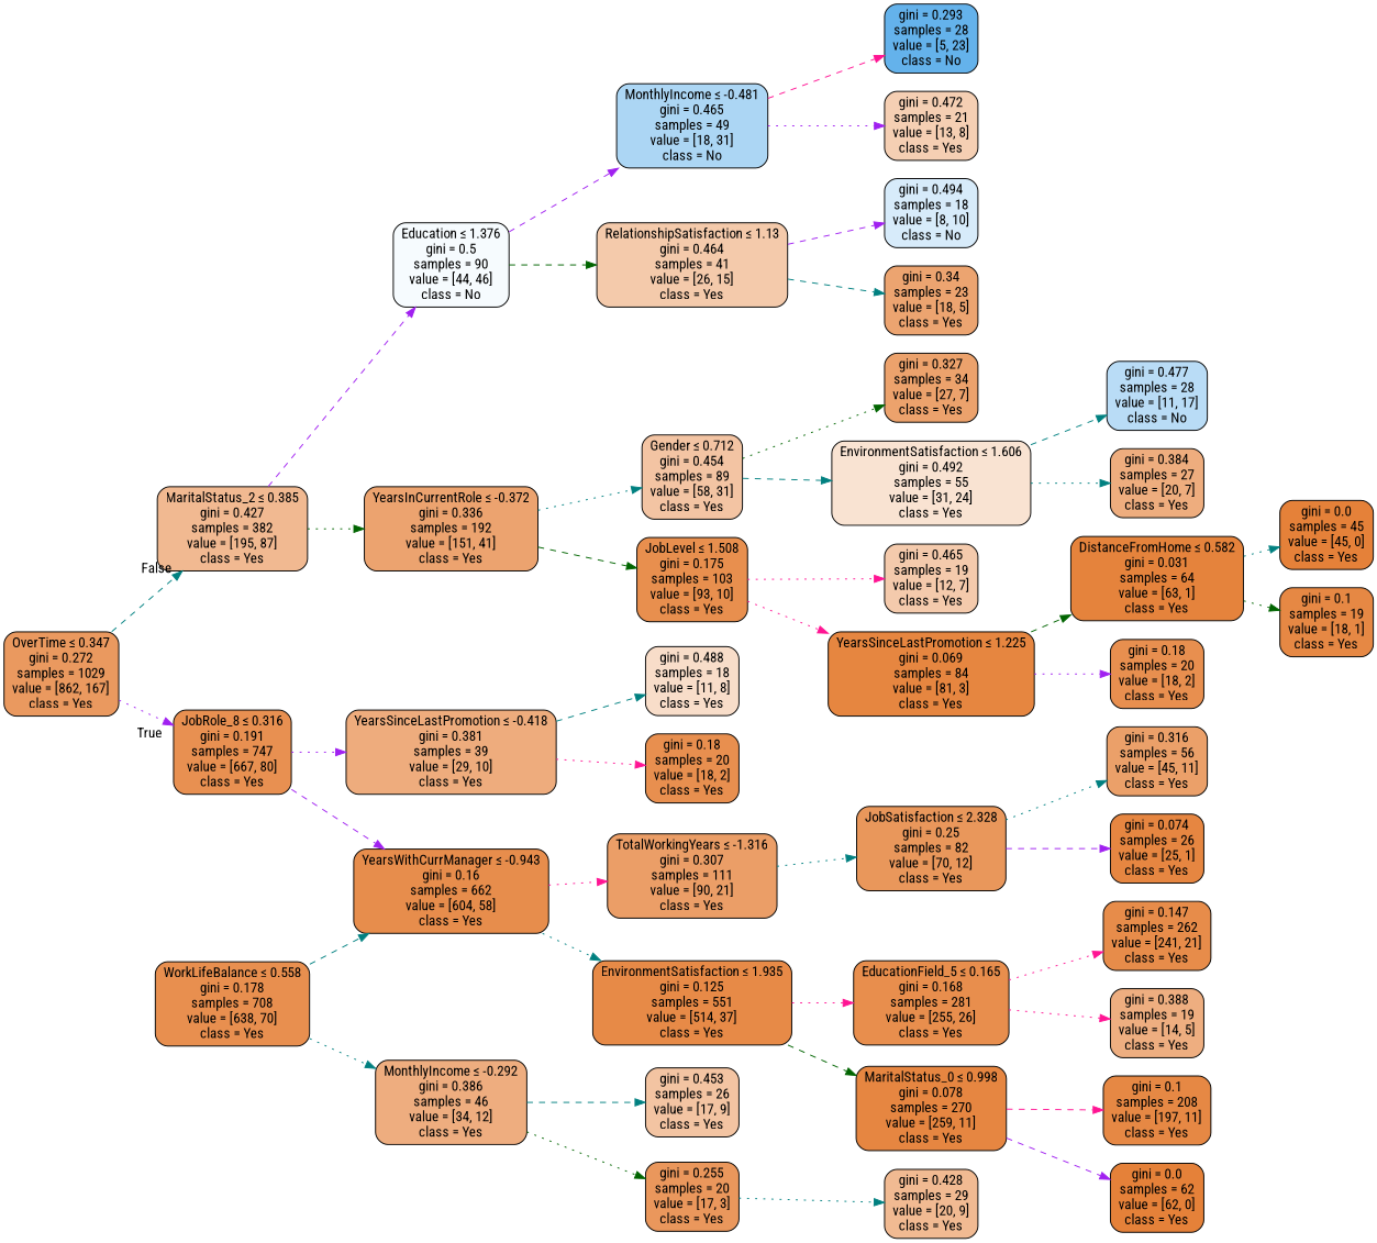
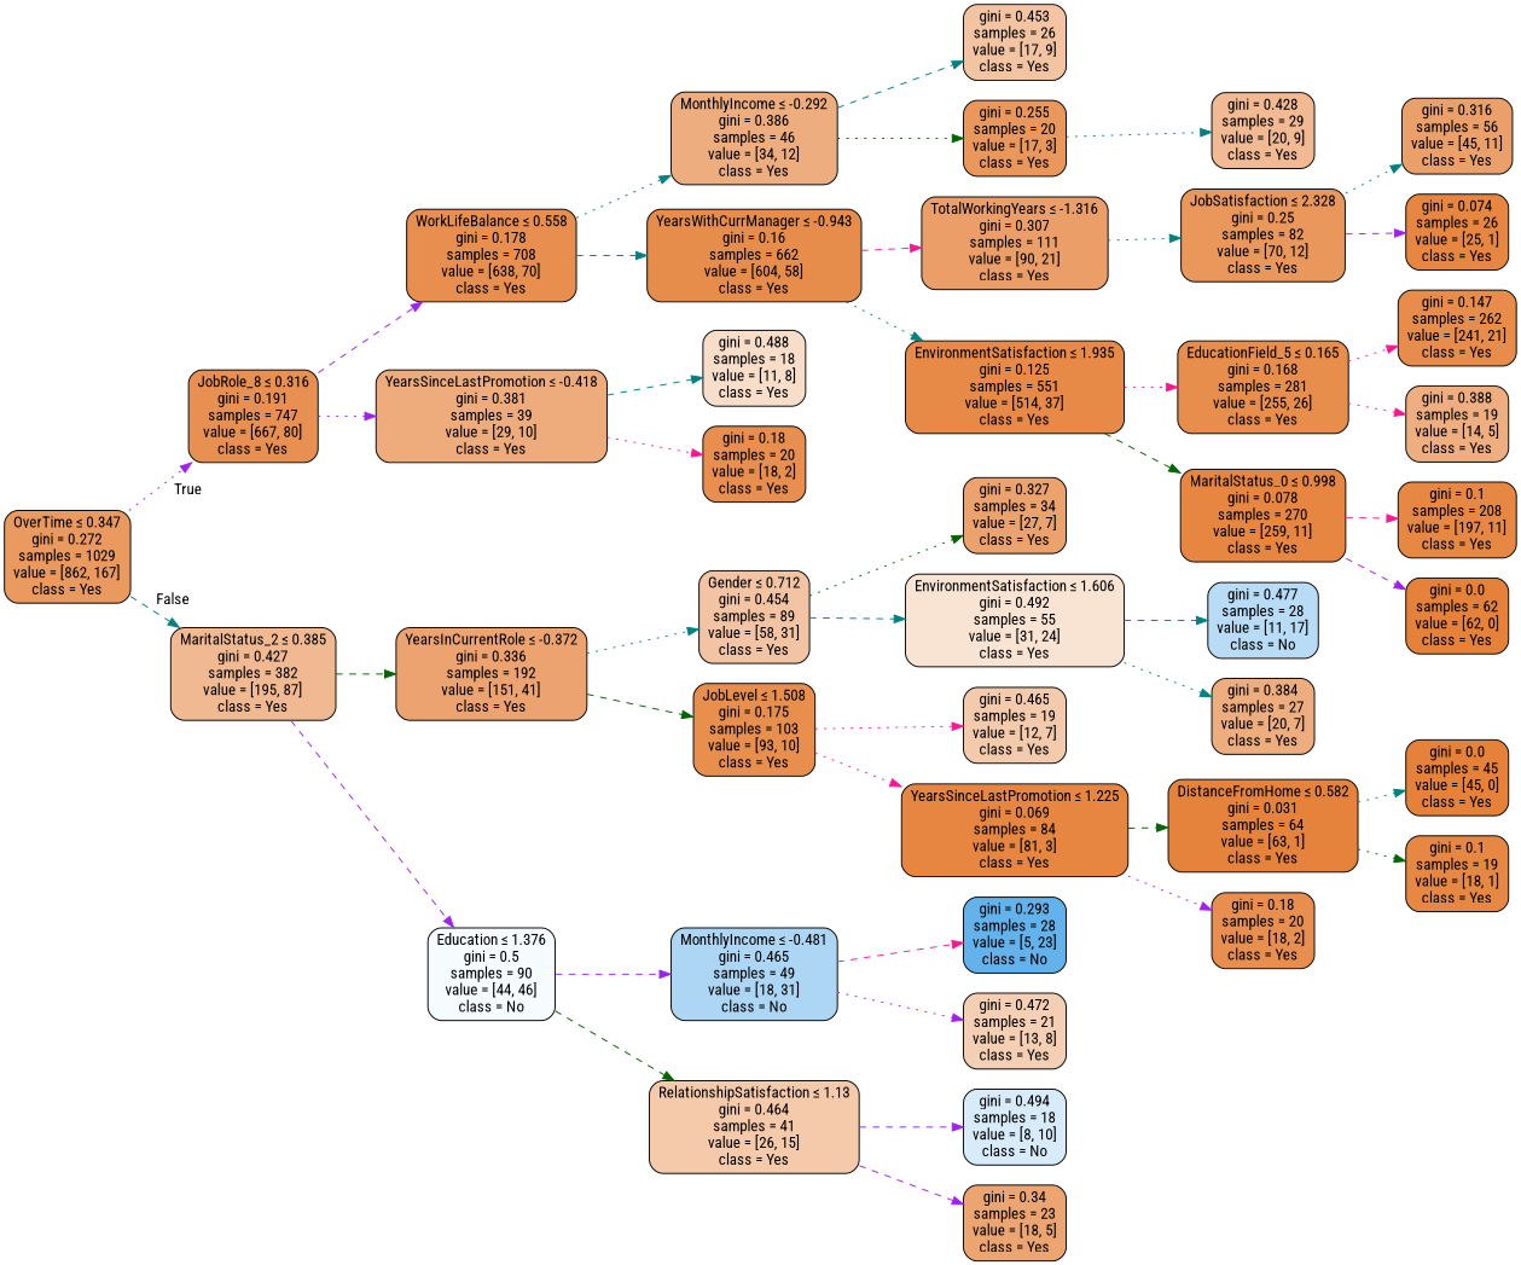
  digraph {
    fontname="Roboto Condensed"
    rankdir=LR
    node [color=black fillcolor="#e88f4f" fontname="Roboto Condensed" shape=box style="filled, rounded"]
    edge [color=teal fontname="Roboto Condensed" style=dotted]
    n1 [fillcolor="#ea995f" label=<OverTime &le; 0.347<br/>gini = 0.272<br/>samples = 1029<br/>value = [862, 167]<br/>class = Yes>]
    n2 [fillcolor="#e89051" label=<JobRole_8 &le; 0.316<br/>gini = 0.191<br/>samples = 747<br/>value = [667, 80]<br/>class = Yes>]
    n3 [fillcolor="#f1b991" label=<MaritalStatus_2 &le; 0.385<br/>gini = 0.427<br/>samples = 382<br/>value = [195, 87]<br/>class = Yes>]
    n4 [label=<WorkLifeBalance &le; 0.558<br/>gini = 0.178<br/>samples = 708<br/>value = [638, 70]<br/>class = Yes>]
    n5 [fillcolor="#eeac7d" label=<YearsSinceLastPromotion &le; -0.418<br/>gini = 0.381<br/>samples = 39<br/>value = [29, 10]<br/>class = Yes>]
    n6 [fillcolor="#eca36f" label=<YearsInCurrentRole &le; -0.372<br/>gini = 0.336<br/>samples = 192<br/>value = [151, 41]<br/>class = Yes>]
    n7 [fillcolor="#f6fbfe" label=<Education &le; 1.376<br/>gini = 0.5<br/>samples = 90<br/>value = [44, 46]<br/>class = No>]
    n8 [fillcolor="#eead7f" label=<MonthlyIncome &le; -0.292<br/>gini = 0.386<br/>samples = 46<br/>value = [34, 12]<br/>class = Yes>]
    n9 [fillcolor="#e78d4c" label=<YearsWithCurrManager &le; -0.943<br/>gini = 0.16<br/>samples = 662<br/>value = [604, 58]<br/>class = Yes>]
    n10 [fillcolor="#f8ddc9" label=<gini = 0.488<br/>samples = 18<br/>value = [11, 8]<br/>class = Yes>]
    n11 [label=<gini = 0.18<br/>samples = 20<br/>value = [18, 2]<br/>class = Yes>]
    n12 [fillcolor="#f3c4a2" label=<gini = 0.453<br/>samples = 26<br/>value = [17, 9]<br/>class = Yes>]
    n13 [fillcolor="#ea975c" label=<gini = 0.255<br/>samples = 20<br/>value = [17, 3]<br/>class = Yes>]
    n14 [fillcolor="#eb9e67" label=<TotalWorkingYears &le; -1.316<br/>gini = 0.307<br/>samples = 111<br/>value = [90, 21]<br/>class = Yes>]
    n15 [fillcolor="#e78a47" label=<EnvironmentSatisfaction &le; 1.935<br/>gini = 0.125<br/>samples = 551<br/>value = [514, 37]<br/>class = Yes>]
    n16 [fillcolor="#f1ba92" label=<gini = 0.428<br/>samples = 29<br/>value = [20, 9]<br/>class = Yes>]
    n17 [fillcolor="#e9975b" label=<JobSatisfaction &le; 2.328<br/>gini = 0.25<br/>samples = 82<br/>value = [70, 12]<br/>class = Yes>]
    n18 [fillcolor="#e88e4d" label=<EducationField_5 &le; 0.165<br/>gini = 0.168<br/>samples = 281<br/>value = [255, 26]<br/>class = Yes>]
    n19 [fillcolor="#e68641" label=<MaritalStatus_0 &le; 0.998<br/>gini = 0.078<br/>samples = 270<br/>value = [259, 11]<br/>class = Yes>]
    n20 [fillcolor="#eba069" label=<gini = 0.316<br/>samples = 56<br/>value = [45, 11]<br/>class = Yes>]
    n21 [fillcolor="#e68641" label=<gini = 0.074<br/>samples = 26<br/>value = [25, 1]<br/>class = Yes>]
    n22 [fillcolor="#e78c4a" label=<gini = 0.147<br/>samples = 262<br/>value = [241, 21]<br/>class = Yes>]
    n23 [fillcolor="#eeae80" label=<gini = 0.388<br/>samples = 19<br/>value = [14, 5]<br/>class = Yes>]
    n24 [fillcolor="#e68844" label=<gini = 0.1<br/>samples = 208<br/>value = [197, 11]<br/>class = Yes>]
    n25 [fillcolor="#e58139" label=<gini = 0.0<br/>samples = 62<br/>value = [62, 0]<br/>class = Yes>]
    n26 [fillcolor="#f3c4a3" label=<Gender &le; 0.712<br/>gini = 0.454<br/>samples = 89<br/>value = [58, 31]<br/>class = Yes>]
    n27 [fillcolor="#e88f4e" label=<JobLevel &le; 1.508<br/>gini = 0.175<br/>samples = 103<br/>value = [93, 10]<br/>class = Yes>]
    n28 [fillcolor="#acd6f4" label=<MonthlyIncome &le; -0.481<br/>gini = 0.465<br/>samples = 49<br/>value = [18, 31]<br/>class = No>]
    n29 [fillcolor="#f4caab" label=<RelationshipSatisfaction &le; 1.13<br/>gini = 0.464<br/>samples = 41<br/>value = [26, 15]<br/>class = Yes>]
    n30 [fillcolor="#eca26c" label=<gini = 0.327<br/>samples = 34<br/>value = [27, 7]<br/>class = Yes>]
    n31 [fillcolor="#f9e3d2" label=<EnvironmentSatisfaction &le; 1.606<br/>gini = 0.492<br/>samples = 55<br/>value = [31, 24]<br/>class = Yes>]
    n32 [fillcolor="#f4caac" label=<gini = 0.465<br/>samples = 19<br/>value = [12, 7]<br/>class = Yes>]
    n33 [fillcolor="#e68640" label=<YearsSinceLastPromotion &le; 1.225<br/>gini = 0.069<br/>samples = 84<br/>value = [81, 3]<br/>class = Yes>]
    n34 [fillcolor="#b9dcf6" label=<gini = 0.477<br/>samples = 28<br/>value = [11, 17]<br/>class = No>]
    n35 [fillcolor="#eead7e" label=<gini = 0.384<br/>samples = 27<br/>value = [20, 7]<br/>class = Yes>]
    n36 [fillcolor="#e5833c" label=<DistanceFromHome &le; 0.582<br/>gini = 0.031<br/>samples = 64<br/>value = [63, 1]<br/>class = Yes>]
    n37 [label=<gini = 0.18<br/>samples = 20<br/>value = [18, 2]<br/>class = Yes>]
    n38 [fillcolor="#e58139" label=<gini = 0.0<br/>samples = 45<br/>value = [45, 0]<br/>class = Yes>]
    n39 [fillcolor="#e68844" label=<gini = 0.1<br/>samples = 19<br/>value = [18, 1]<br/>class = Yes>]
    n40 [fillcolor="#64b2eb" label=<gini = 0.293<br/>samples = 28<br/>value = [5, 23]<br/>class = No>]
    n41 [fillcolor="#f5cfb3" label=<gini = 0.472<br/>samples = 21<br/>value = [13, 8]<br/>class = Yes>]
    n42 [fillcolor="#d7ebfa" label=<gini = 0.494<br/>samples = 18<br/>value = [8, 10]<br/>class = No>]
    n43 [fillcolor="#eca470" label=<gini = 0.34<br/>samples = 23<br/>value = [18, 5]<br/>class = Yes>]
    n1 -> n2 [color=purple headlabel=True labelangle=45 labeldistance=2.5]
    n1 -> n3 [headlabel=False labelangle=-45 labeldistance=2.5 style=dashed]
-   n2 -> n9 [color=purple style=dashed]
+   n2 -> n4 [color=purple style=dashed]
    n2 -> n5 [color=purple]
-   n3 -> n6 [color=darkgreen]
+   n3 -> n6 [color=darkgreen style=dashed]
    n3 -> n7 [color=purple style=dashed]
    n4 -> n8
    n4 -> n9 [style=dashed]
    n5 -> n10 [style=dashed]
    n5 -> n11 [color=deeppink]
    n6 -> n26
    n6 -> n27 [color=darkgreen style=dashed]
    n7 -> n28 [color=purple style=dashed]
    n7 -> n29 [color=darkgreen style=dashed]
    n8 -> n12 [style=dashed]
    n8 -> n13 [color=darkgreen]
-   n9 -> n14 [color=deeppink]
+   n9 -> n14 [color=deeppink style=dashed]
    n9 -> n15
    n13 -> n16
    n14 -> n17
    n15 -> n18 [color=deeppink]
    n15 -> n19 [color=darkgreen style=dashed]
    n17 -> n20
    n17 -> n21 [color=purple style=dashed]
    n18 -> n22 [color=deeppink]
    n18 -> n23 [color=deeppink]
    n19 -> n24 [color=deeppink style=dashed]
    n19 -> n25 [color=purple style=dashed]
    n26 -> n30 [color=darkgreen]
    n26 -> n31 [style=dashed]
    n27 -> n32 [color=deeppink]
    n27 -> n33 [color=deeppink]
    n28 -> n40 [color=deeppink style=dashed]
    n28 -> n41 [color=purple]
    n29 -> n42 [color=purple style=dashed]
-   n29 -> n43 [style=dashed]
+   n29 -> n43 [color=purple style=dashed]
    n31 -> n34 [style=dashed]
    n31 -> n35
    n33 -> n36 [color=darkgreen style=dashed]
    n33 -> n37 [color=purple]
    n36 -> n38
    n36 -> n39 [color=darkgreen]
  }
